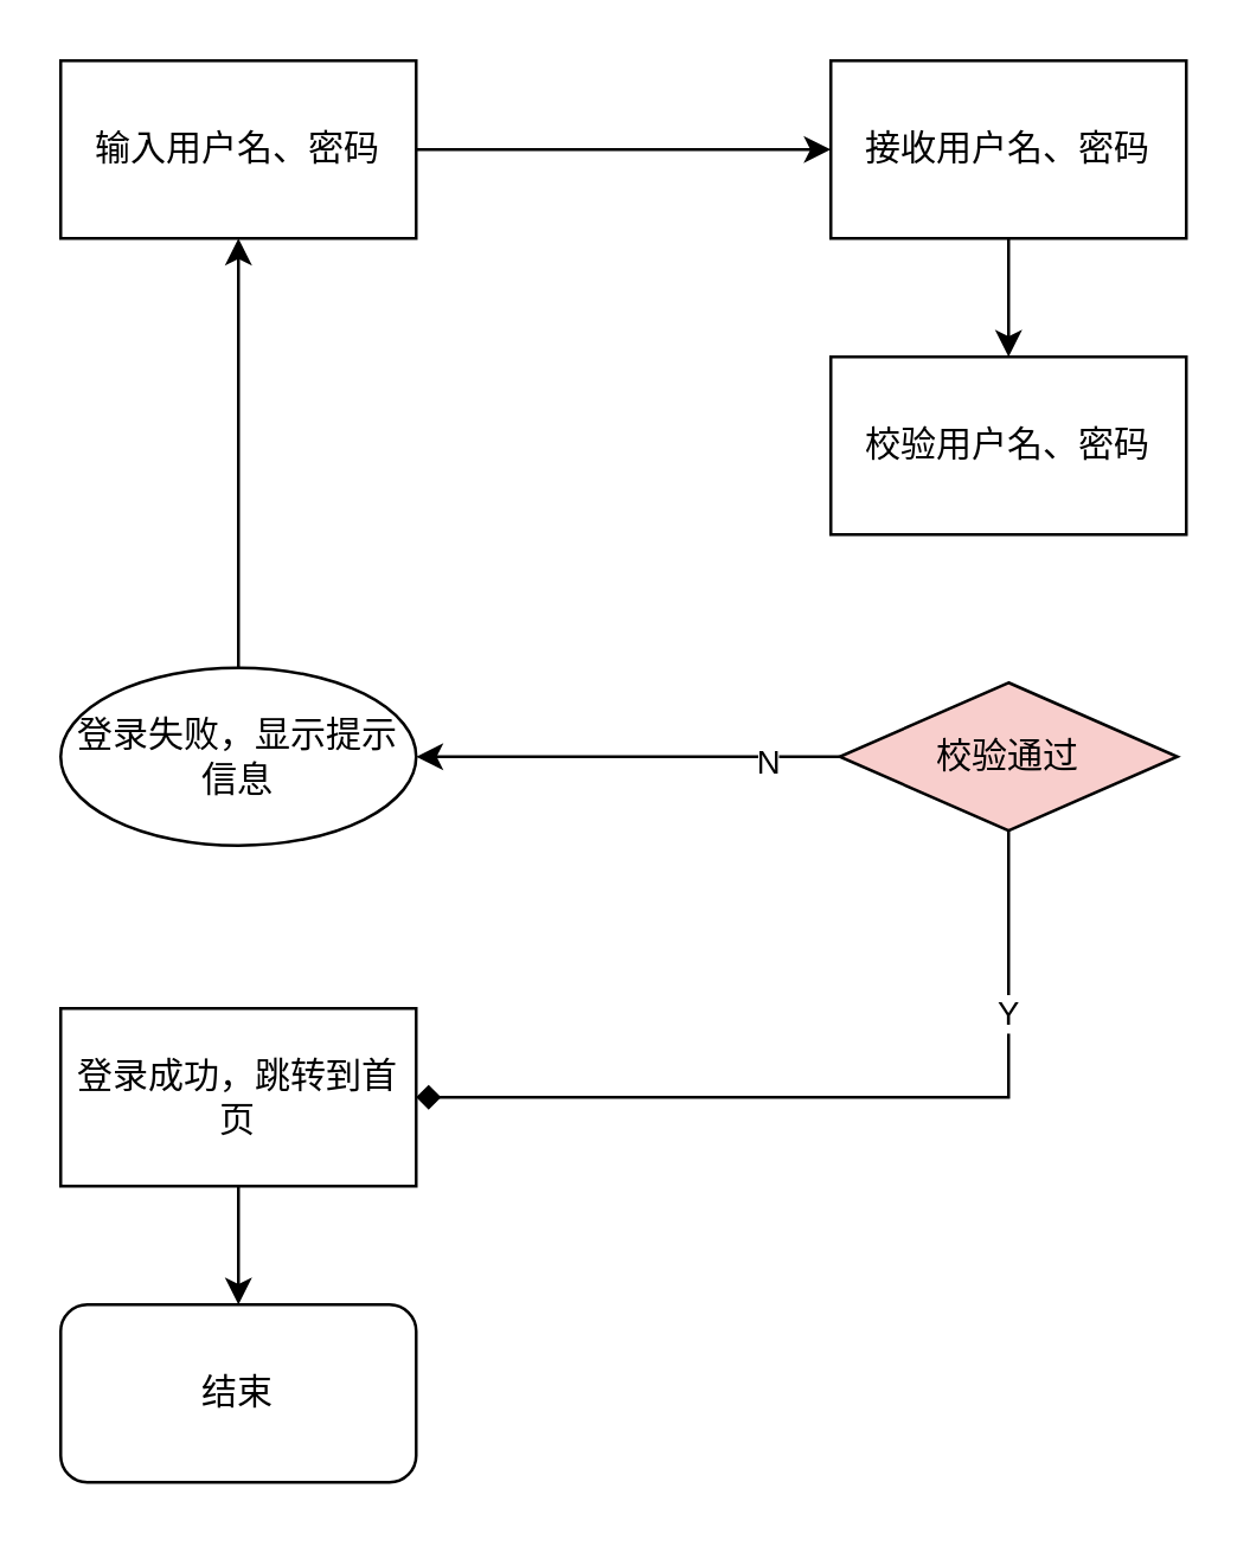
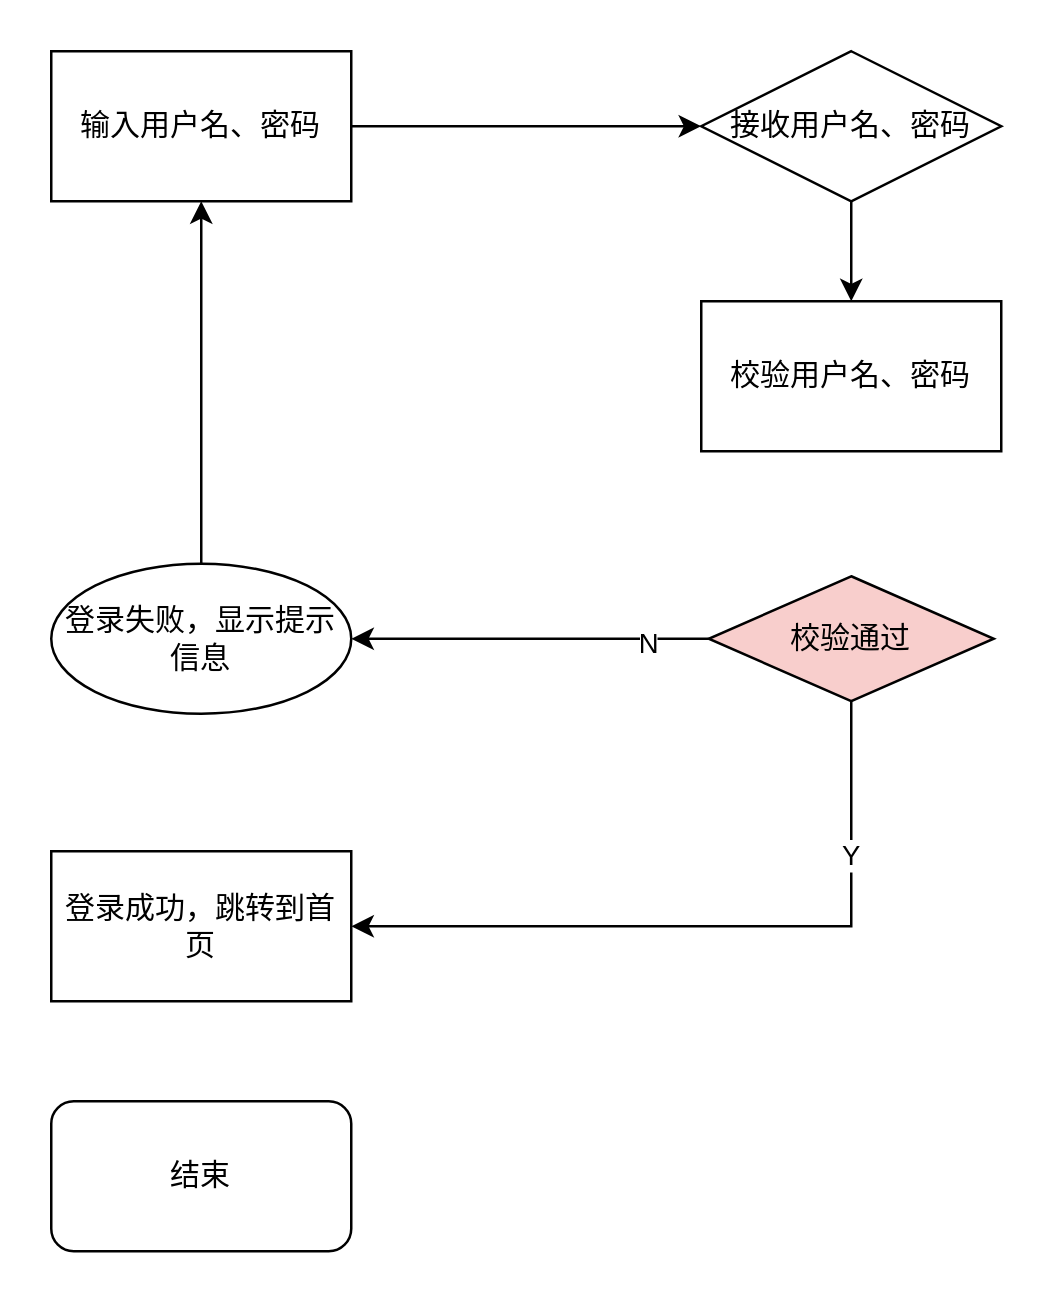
  <mxCell id="0" />
  <mxCell id="1" parent="0" />
  <mxCell id="2" style="edgeStyle=orthogonalEdgeStyle;rounded=0;orthogonalLoop=1;jettySize=auto;html=1;exitX=1;exitY=0.5;exitDx=0;exitDy=0;" edge="1" parent="1" source="3" target="5"><mxGeometry relative="1" as="geometry" /></mxCell>
  <mxCell id="3" value="输入用户名、密码" style="rounded=0;whiteSpace=wrap;html=1;" vertex="1" parent="1"><mxGeometry x="20" y="20" width="120" height="60" as="geometry" /></mxCell>
  <mxCell id="4" style="edgeStyle=orthogonalEdgeStyle;rounded=0;orthogonalLoop=1;jettySize=auto;html=1;exitX=0.5;exitY=1;exitDx=0;exitDy=0;entryX=0.5;entryY=0;entryDx=0;entryDy=0;" edge="1" parent="1" source="5" target="11"><mxGeometry relative="1" as="geometry" /></mxCell>
- <mxCell id="5" value="接收用户名、密码" style="rounded=0;whiteSpace=wrap;html=1;" vertex="1" parent="1"><mxGeometry x="280" y="20" width="120" height="60" as="geometry" /></mxCell>
+ <mxCell id="5" value="接收用户名、密码" style="rhombus;whiteSpace=wrap;html=1;" vertex="1" parent="1"><mxGeometry x="280" y="20" width="120" height="60" as="geometry" /></mxCell>
  <mxCell id="6" style="edgeStyle=orthogonalEdgeStyle;rounded=0;orthogonalLoop=1;jettySize=auto;html=1;exitX=0;exitY=0.5;exitDx=0;exitDy=0;entryX=1;entryY=0.5;entryDx=0;entryDy=0;" edge="1" parent="1" source="10" target="13"><mxGeometry relative="1" as="geometry" /></mxCell>
  <mxCell id="7" value="N" style="edgeLabel;html=1;align=center;verticalAlign=middle;resizable=0;points=[];" vertex="1" connectable="0" parent="6"><mxGeometry x="-0.65" y="1" relative="1" as="geometry"><mxPoint as="offset" /></mxGeometry></mxCell>
- <mxCell id="8" style="edgeStyle=orthogonalEdgeStyle;rounded=0;orthogonalLoop=1;jettySize=auto;html=1;exitX=0.5;exitY=1;exitDx=0;exitDy=0;entryX=1;entryY=0.5;entryDx=0;entryDy=0;endArrow=diamond;" edge="1" parent="1" source="10" target="15"><mxGeometry relative="1" as="geometry" /></mxCell>
+ <mxCell id="8" style="edgeStyle=orthogonalEdgeStyle;rounded=0;orthogonalLoop=1;jettySize=auto;html=1;exitX=0.5;exitY=1;exitDx=0;exitDy=0;entryX=1;entryY=0.5;entryDx=0;entryDy=0;" edge="1" parent="1" source="10" target="15"><mxGeometry relative="1" as="geometry" /></mxCell>
  <mxCell id="9" value="Y" style="edgeLabel;html=1;align=center;verticalAlign=middle;resizable=0;points=[];" vertex="1" connectable="0" parent="8"><mxGeometry x="-0.579" y="-1" relative="1" as="geometry"><mxPoint as="offset" /></mxGeometry></mxCell>
  <mxCell id="10" value="校验通过" style="rhombus;whiteSpace=wrap;html=1;fillColor=#f8cecc;" vertex="1" parent="1"><mxGeometry x="283" y="230" width="114" height="50" as="geometry" /></mxCell>
  <mxCell id="11" value="校验用户名、密码" style="rounded=0;whiteSpace=wrap;html=1;" vertex="1" parent="1"><mxGeometry x="280" y="120" width="120" height="60" as="geometry" /></mxCell>
  <mxCell id="12" style="edgeStyle=orthogonalEdgeStyle;rounded=0;orthogonalLoop=1;jettySize=auto;html=1;exitX=0.5;exitY=0;exitDx=0;exitDy=0;entryX=0.5;entryY=1;entryDx=0;entryDy=0;" edge="1" parent="1" source="13" target="3"><mxGeometry relative="1" as="geometry" /></mxCell>
  <mxCell id="13" value="登录失败，显示提示信息" style="ellipse;whiteSpace=wrap;html=1;" vertex="1" parent="1"><mxGeometry x="20" y="225" width="120" height="60" as="geometry" /></mxCell>
- <mxCell id="14" style="edgeStyle=orthogonalEdgeStyle;rounded=0;orthogonalLoop=1;jettySize=auto;html=1;exitX=0.5;exitY=1;exitDx=0;exitDy=0;" edge="1" parent="1" source="15" target="16"><mxGeometry relative="1" as="geometry" /></mxCell>
  <mxCell id="15" value="登录成功，跳转到首页" style="rounded=0;whiteSpace=wrap;html=1;" vertex="1" parent="1"><mxGeometry x="20" y="340" width="120" height="60" as="geometry" /></mxCell>
  <mxCell id="16" value="结束" style="rounded=1;whiteSpace=wrap;html=1;" vertex="1" parent="1"><mxGeometry x="20" y="440" width="120" height="60" as="geometry" /></mxCell>
